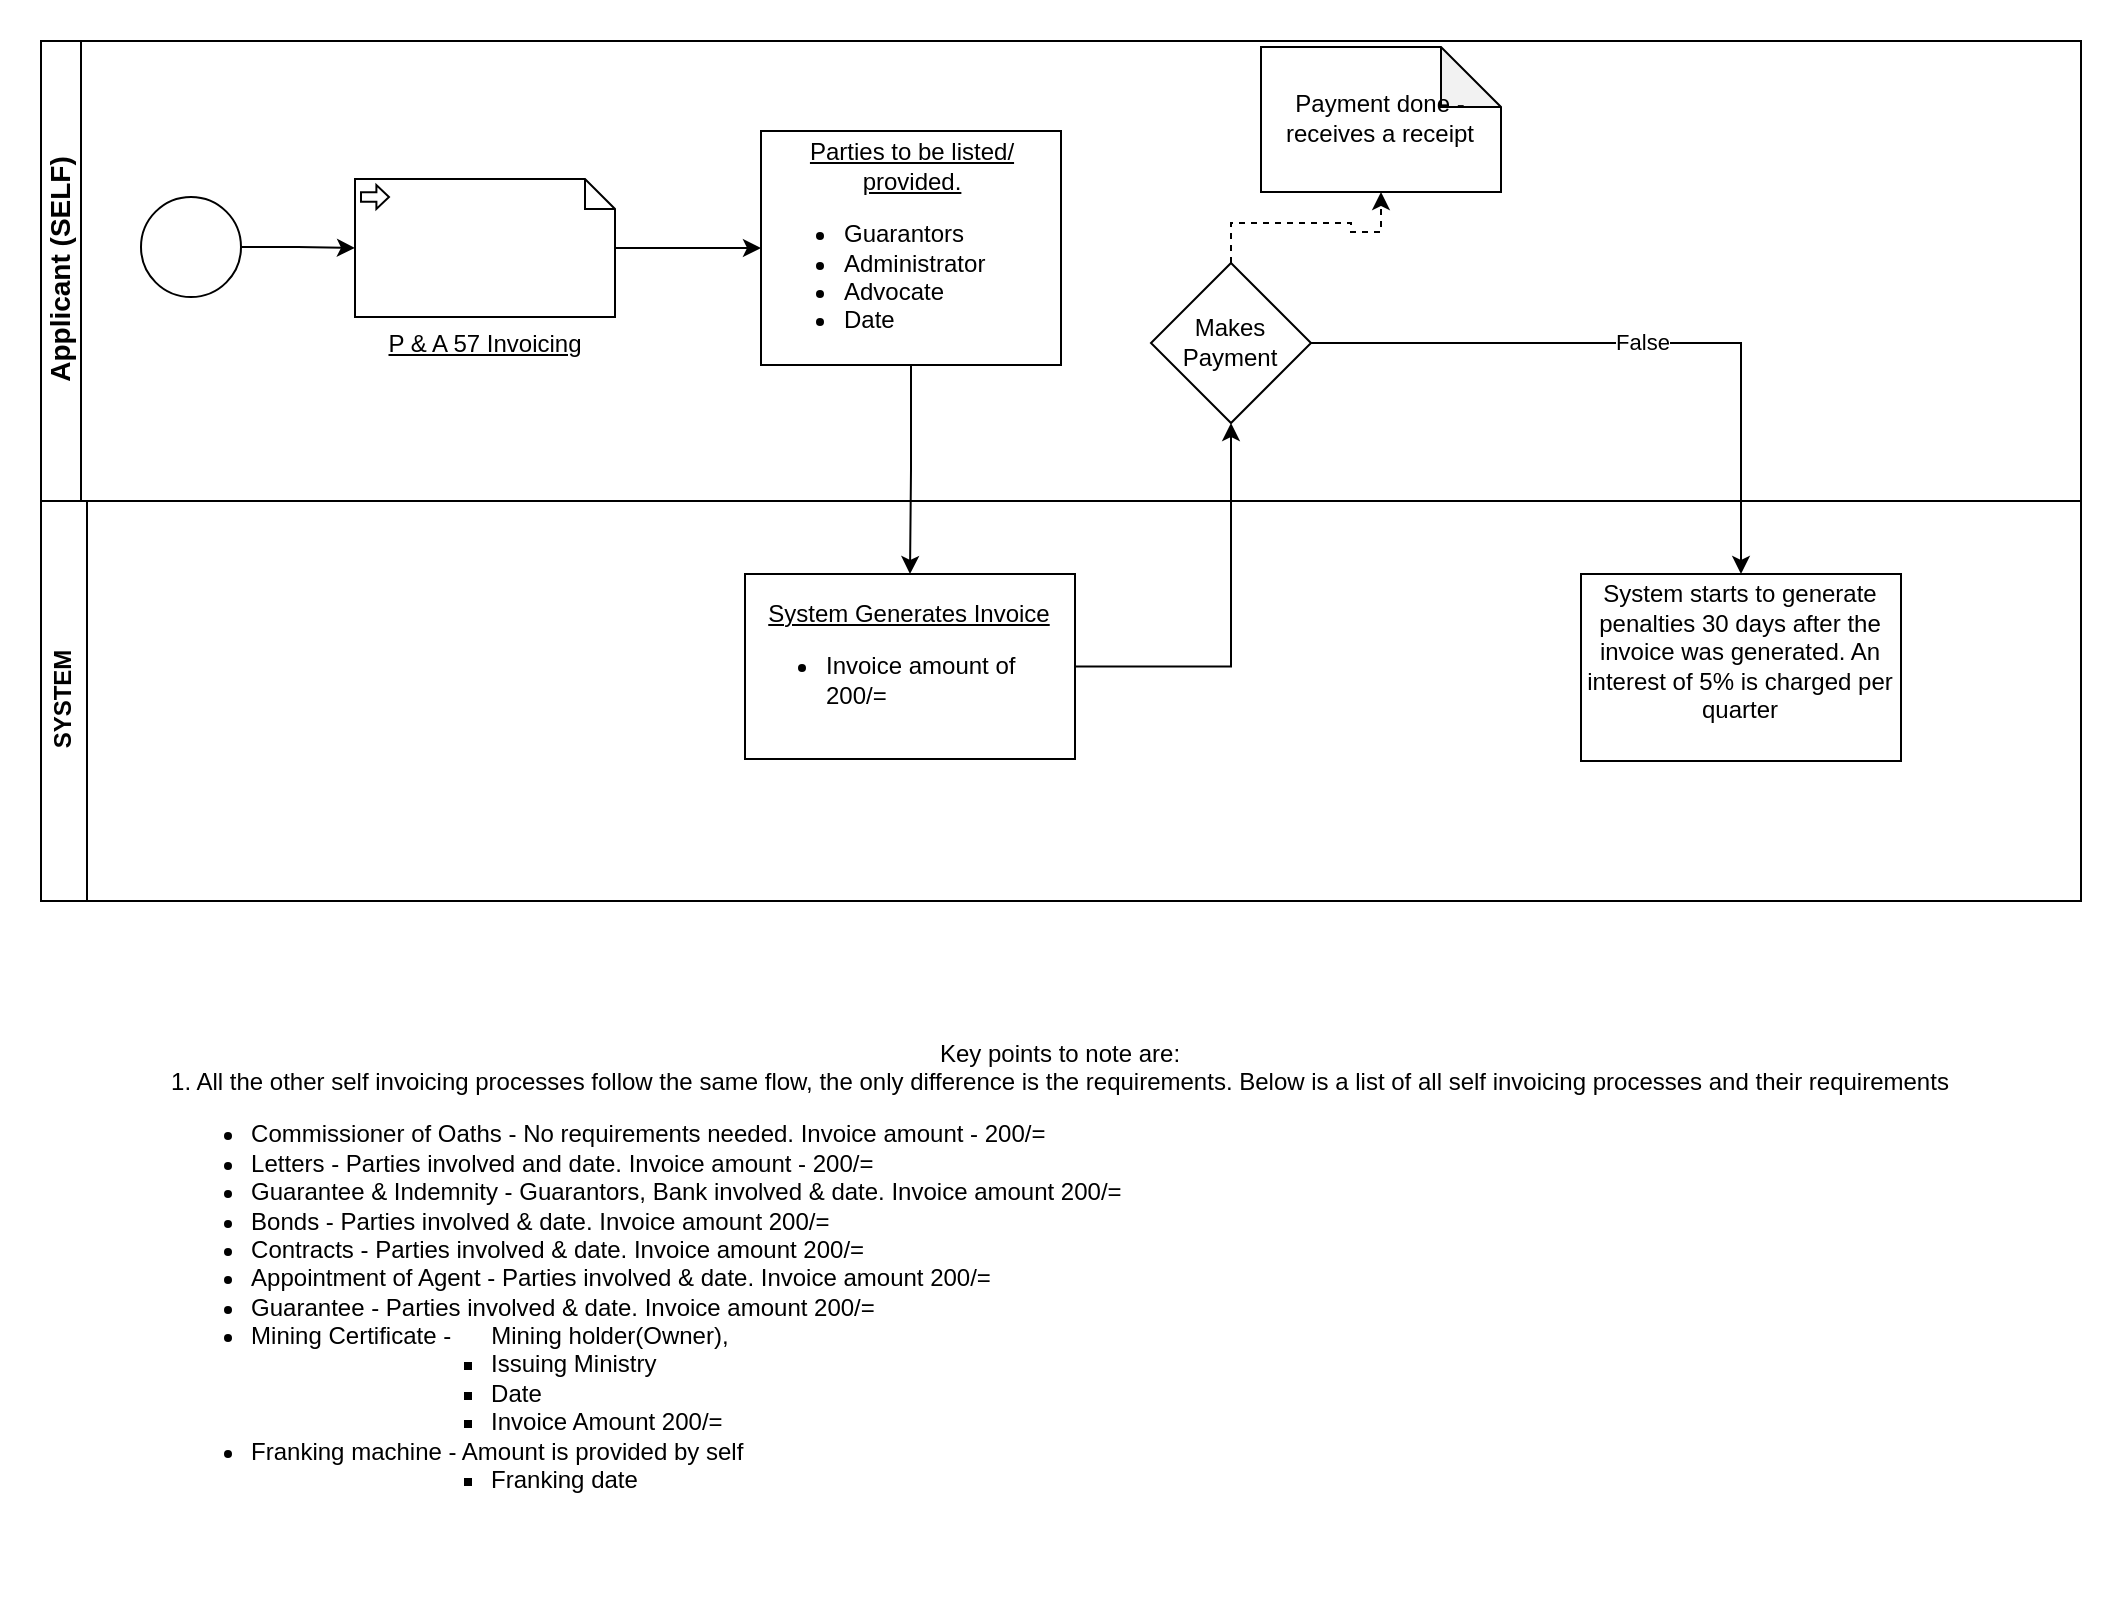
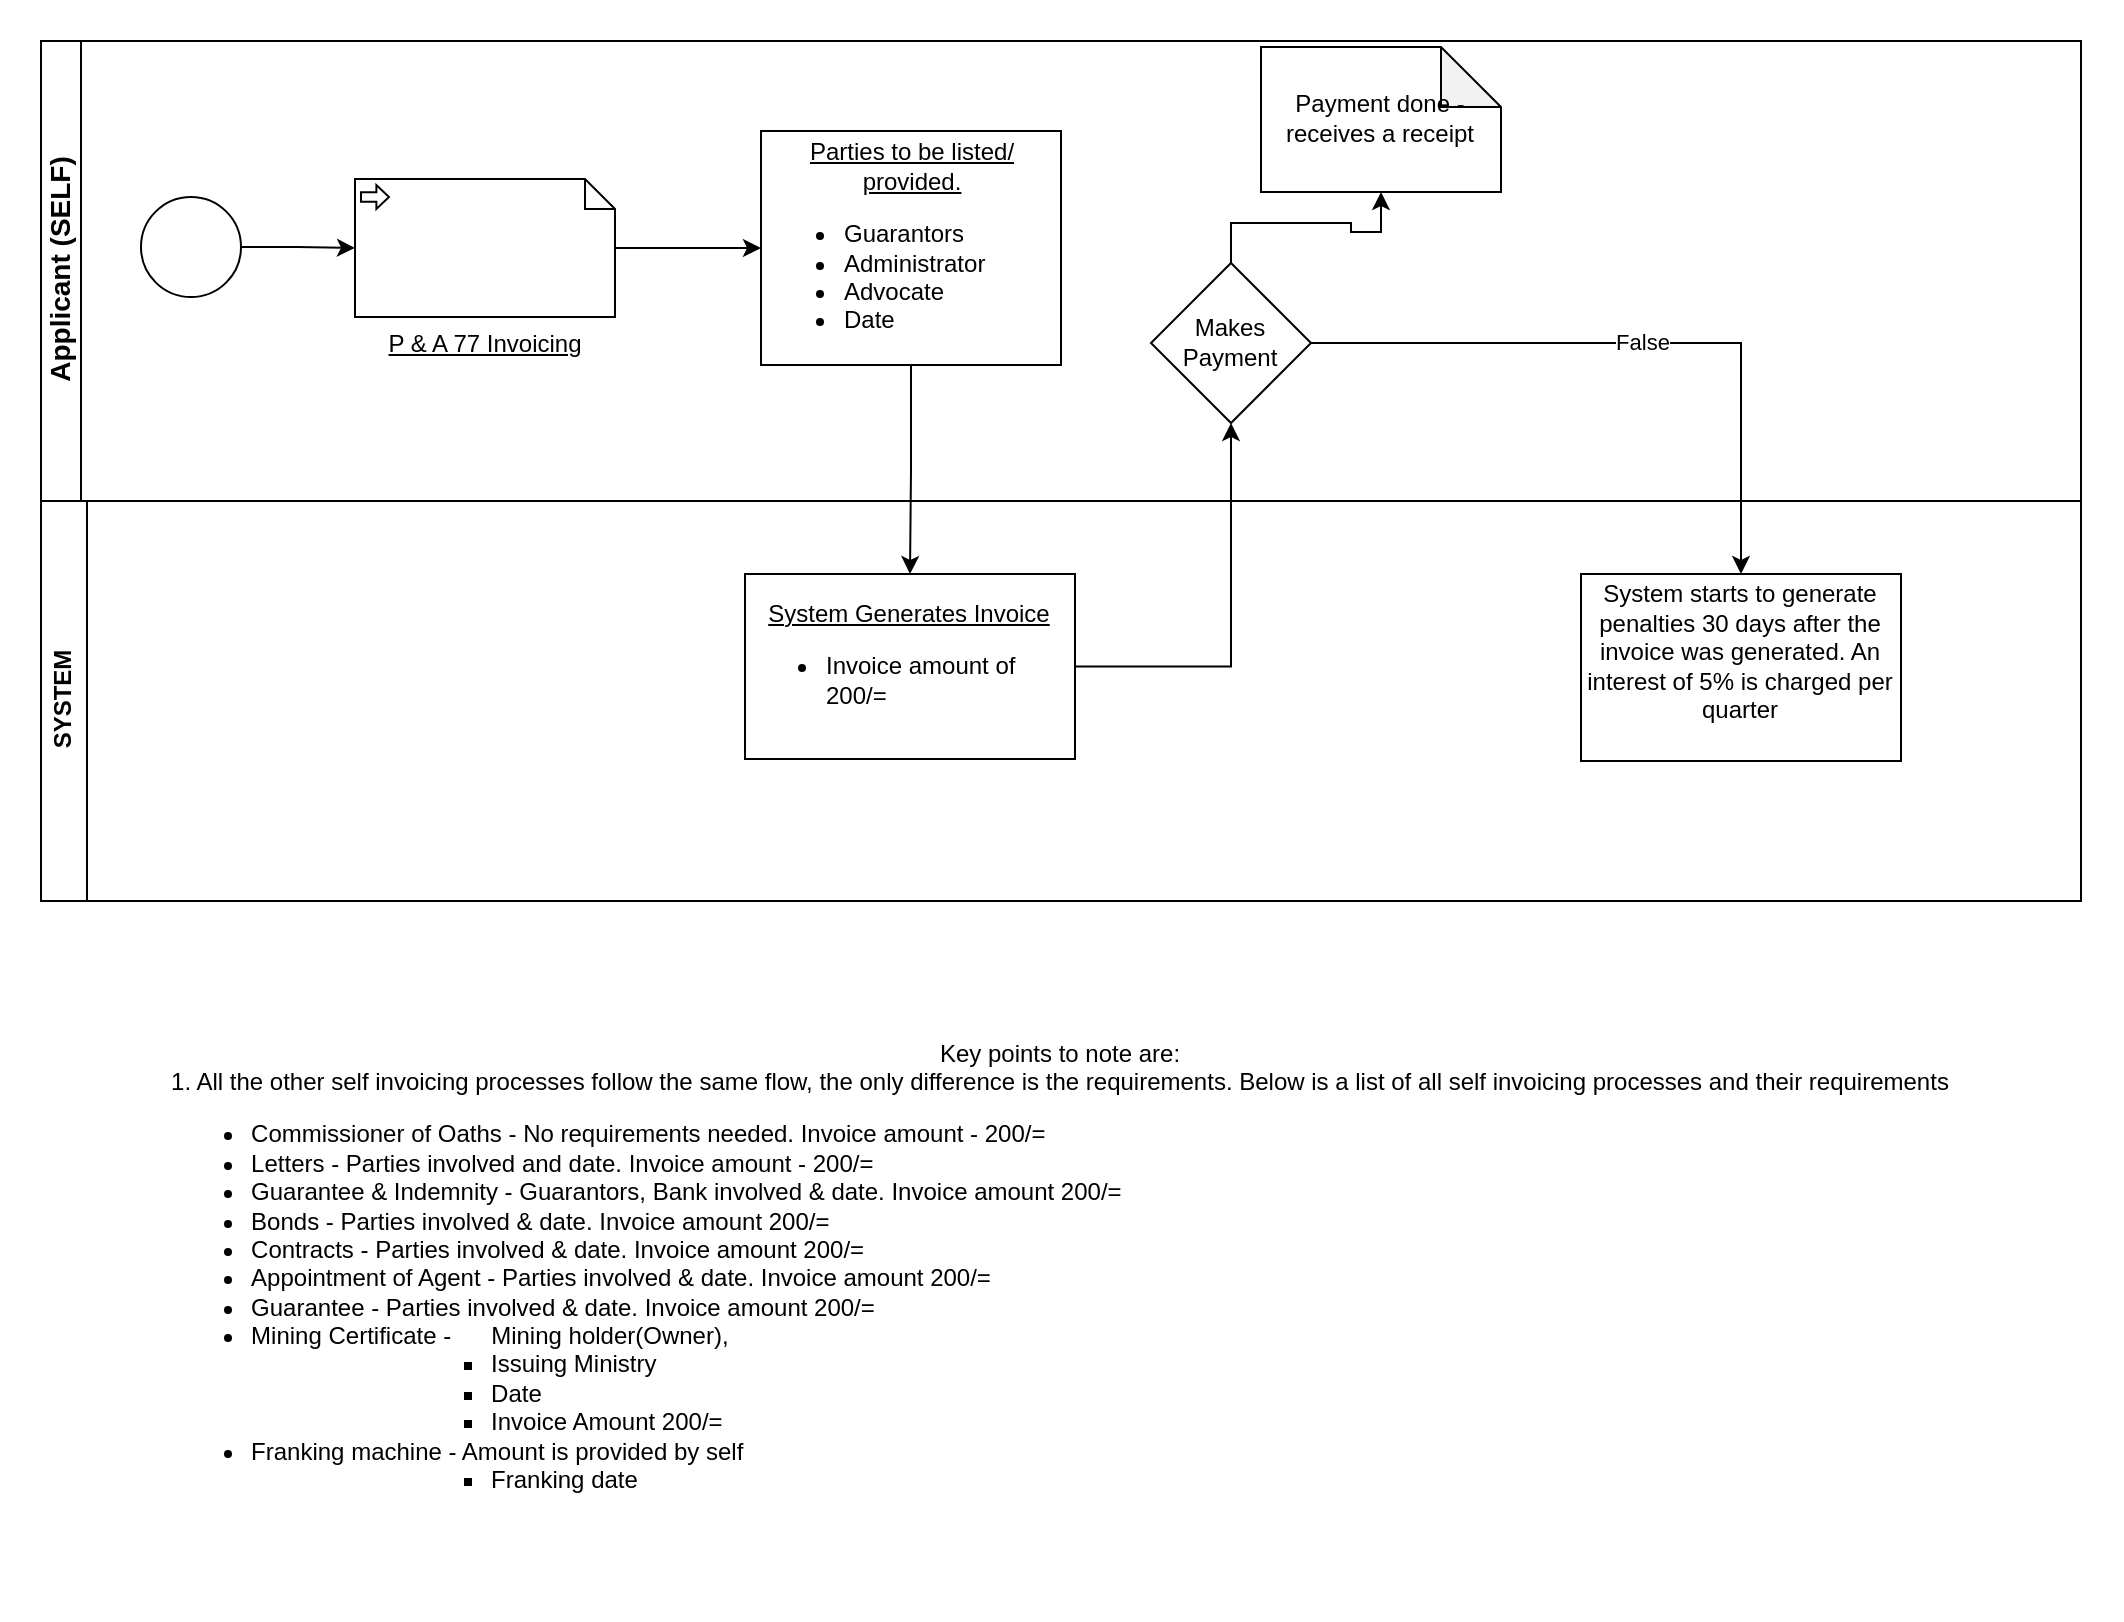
  <mxCell id="0" />
  <mxCell id="1" parent="0" />
  <mxCell id="2" value="&lt;font style=&quot;font-size: 14px;&quot;&gt;Applicant (SELF)&lt;/font&gt;" style="swimlane;html=1;startSize=20;horizontal=0;" vertex="1" parent="1"><mxGeometry x="20" y="20" width="1020" height="230" as="geometry" /></mxCell>
  <mxCell id="3" value="" style="edgeStyle=orthogonalEdgeStyle;rounded=0;orthogonalLoop=1;jettySize=auto;html=1;entryX=0;entryY=0.5;entryDx=0;entryDy=0;entryPerimeter=0;" edge="1" parent="2" source="4" target="8"><mxGeometry relative="1" as="geometry"><mxPoint x="160" y="55" as="targetPoint" /></mxGeometry></mxCell>
  <mxCell id="4" value="" style="points=[[0.145,0.145,0],[0.5,0,0],[0.855,0.145,0],[1,0.5,0],[0.855,0.855,0],[0.5,1,0],[0.145,0.855,0],[0,0.5,0]];shape=mxgraph.bpmn.event;html=1;verticalLabelPosition=bottom;labelBackgroundColor=#ffffff;verticalAlign=top;align=center;perimeter=ellipsePerimeter;outlineConnect=0;aspect=fixed;outline=standard;symbol=general;" vertex="1" parent="2"><mxGeometry x="50" y="78" width="50" height="50" as="geometry" /></mxCell>
  <mxCell id="5" value="" style="edgeStyle=orthogonalEdgeStyle;rounded=0;orthogonalLoop=1;jettySize=auto;html=1;" edge="1" parent="2" source="6" target="11"><mxGeometry relative="1" as="geometry" /></mxCell>
  <mxCell id="6" value="&lt;div style=&quot;text-align: center;&quot;&gt;&lt;span style=&quot;background-color: initial;&quot;&gt;&lt;u&gt;Parties to be listed/ provided.&lt;/u&gt;&lt;/span&gt;&lt;/div&gt;&lt;div style=&quot;&quot;&gt;&lt;ul&gt;&lt;li&gt;Guarantors&lt;/li&gt;&lt;li&gt;Administrator&lt;/li&gt;&lt;li&gt;Advocate&lt;/li&gt;&lt;li&gt;Date&lt;/li&gt;&lt;/ul&gt;&lt;/div&gt;" style="whiteSpace=wrap;html=1;align=left;" vertex="1" parent="2"><mxGeometry x="360" y="45" width="150" height="117" as="geometry" /></mxCell>
  <mxCell id="7" value="" style="edgeStyle=orthogonalEdgeStyle;rounded=0;orthogonalLoop=1;jettySize=auto;html=1;" edge="1" parent="2" source="8" target="6"><mxGeometry relative="1" as="geometry" /></mxCell>
- <mxCell id="8" value="&lt;u&gt;P &amp;amp; A 57 Invoicing&lt;br&gt;&lt;/u&gt;" style="shape=mxgraph.bpmn.data;labelPosition=center;verticalLabelPosition=bottom;align=center;verticalAlign=top;size=15;html=1;bpmnTransferType=input;" vertex="1" parent="2"><mxGeometry x="157" y="69" width="130" height="69" as="geometry" /></mxCell>
- <mxCell id="9" value="" style="edgeStyle=orthogonalEdgeStyle;rounded=0;orthogonalLoop=1;jettySize=auto;html=1;dashed=1;" edge="1" parent="2" source="10" target="13"><mxGeometry relative="1" as="geometry" /></mxCell>
+ <mxCell id="8" value="&lt;u&gt;P &amp;amp; A 77 Invoicing&lt;br&gt;&lt;/u&gt;" style="shape=mxgraph.bpmn.data;labelPosition=center;verticalLabelPosition=bottom;align=center;verticalAlign=top;size=15;html=1;bpmnTransferType=input;" vertex="1" parent="2"><mxGeometry x="157" y="69" width="130" height="69" as="geometry" /></mxCell>
+ <mxCell id="9" value="" style="edgeStyle=orthogonalEdgeStyle;rounded=0;orthogonalLoop=1;jettySize=auto;html=1;" edge="1" parent="2" source="10" target="13"><mxGeometry relative="1" as="geometry" /></mxCell>
  <mxCell id="10" value="Makes Payment" style="rhombus;whiteSpace=wrap;html=1;" vertex="1" parent="2"><mxGeometry x="555" y="111" width="80" height="80" as="geometry" /></mxCell>
  <mxCell id="11" value="&lt;u&gt;System Generates Invoice&lt;/u&gt;&lt;br&gt;&lt;ul style=&quot;&quot;&gt;&lt;li style=&quot;text-align: left;&quot;&gt;Invoice amount of 200/=&lt;/li&gt;&lt;/ul&gt;" style="whiteSpace=wrap;html=1;align=center;" vertex="1" parent="2"><mxGeometry x="352" y="266.5" width="165" height="92.5" as="geometry" /></mxCell>
  <mxCell id="12" value="" style="edgeStyle=orthogonalEdgeStyle;rounded=0;orthogonalLoop=1;jettySize=auto;html=1;entryX=0.5;entryY=1;entryDx=0;entryDy=0;" edge="1" parent="2" source="11" target="10"><mxGeometry relative="1" as="geometry"><mxPoint x="650" y="170" as="targetPoint" /></mxGeometry></mxCell>
  <mxCell id="13" value="Payment done - receives a receipt" style="shape=note;whiteSpace=wrap;html=1;backgroundOutline=1;darkOpacity=0.05;" vertex="1" parent="2"><mxGeometry x="610" y="3" width="120" height="72.5" as="geometry" /></mxCell>
  <mxCell id="14" value="SYSTEM" style="swimlane;horizontal=0;whiteSpace=wrap;html=1;" vertex="1" parent="1"><mxGeometry x="20" y="250" width="1020" height="200" as="geometry" /></mxCell>
  <mxCell id="15" value="System starts to generate penalties 30 days after the invoice was generated. An interest of 5% is charged per quarter&lt;span id=&quot;docs-internal-guid-0fd31187-7fff-ed16-ff31-e2fec439de62&quot;&gt;&lt;/span&gt;&lt;br&gt;&amp;nbsp;" style="whiteSpace=wrap;html=1;" vertex="1" parent="14"><mxGeometry x="770" y="36.5" width="160" height="93.5" as="geometry" /></mxCell>
  <mxCell id="16" value="" style="edgeStyle=orthogonalEdgeStyle;rounded=0;orthogonalLoop=1;jettySize=auto;html=1;" edge="1" parent="1" source="10" target="15"><mxGeometry relative="1" as="geometry" /></mxCell>
  <mxCell id="17" value="False" style="edgeLabel;html=1;align=center;verticalAlign=middle;resizable=0;points=[];" vertex="1" connectable="0" parent="16"><mxGeometry y="1" relative="1" as="geometry"><mxPoint as="offset" /></mxGeometry></mxCell>
  <mxCell id="18" value="Key points to note are: &lt;br&gt;1. All the other self invoicing processes follow the same flow, the only difference is the requirements. Below is a list of all self invoicing processes and their requirements&lt;br&gt;&lt;ul&gt;&lt;li style=&quot;text-align: left;&quot;&gt;Commissioner of Oaths - No requirements needed. Invoice amount - 200/=&lt;/li&gt;&lt;li style=&quot;text-align: left;&quot;&gt;Letters - Parties involved and date. Invoice amount - 200/=&lt;/li&gt;&lt;li style=&quot;text-align: left;&quot;&gt;Guarantee &amp;amp; Indemnity - Guarantors, Bank involved &amp;amp; date. Invoice amount 200/=&lt;/li&gt;&lt;li style=&quot;text-align: left;&quot;&gt;Bonds - Parties involved &amp;amp; date. Invoice amount 200/=&lt;/li&gt;&lt;li style=&quot;text-align: left;&quot;&gt;Contracts&amp;nbsp;- Parties involved &amp;amp; date. Invoice amount 200/=&lt;/li&gt;&lt;li style=&quot;text-align: left;&quot;&gt;Appointment of Agent&amp;nbsp;- Parties involved &amp;amp; date. Invoice amount 200/=&lt;/li&gt;&lt;li style=&quot;text-align: left;&quot;&gt;Guarantee&amp;nbsp;- Parties involved &amp;amp; date. Invoice amount 200/=&lt;/li&gt;&lt;li style=&quot;text-align: left;&quot;&gt;Mining Certificate -&amp;nbsp; &amp;nbsp; &amp;nbsp; Mining holder(Owner),&amp;nbsp;&lt;/li&gt;&lt;ul&gt;&lt;ul&gt;&lt;ul&gt;&lt;li style=&quot;text-align: left;&quot;&gt;Issuing Ministry&lt;/li&gt;&lt;li style=&quot;text-align: left;&quot;&gt;Date&lt;/li&gt;&lt;li style=&quot;text-align: left;&quot;&gt;Invoice Amount 200/=&lt;/li&gt;&lt;/ul&gt;&lt;/ul&gt;&lt;/ul&gt;&lt;li style=&quot;text-align: left;&quot;&gt;Franking machine - Amount is provided by self&lt;/li&gt;&lt;ul&gt;&lt;ul&gt;&lt;ul&gt;&lt;li style=&quot;text-align: left;&quot;&gt;Franking date&lt;/li&gt;&lt;/ul&gt;&lt;/ul&gt;&lt;/ul&gt;&lt;/ul&gt;" style="text;html=1;strokeColor=none;fillColor=none;align=center;verticalAlign=middle;whiteSpace=wrap;rounded=0;" vertex="1" parent="1"><mxGeometry x="20" y="489" width="1020" height="300" as="geometry" /></mxCell>
